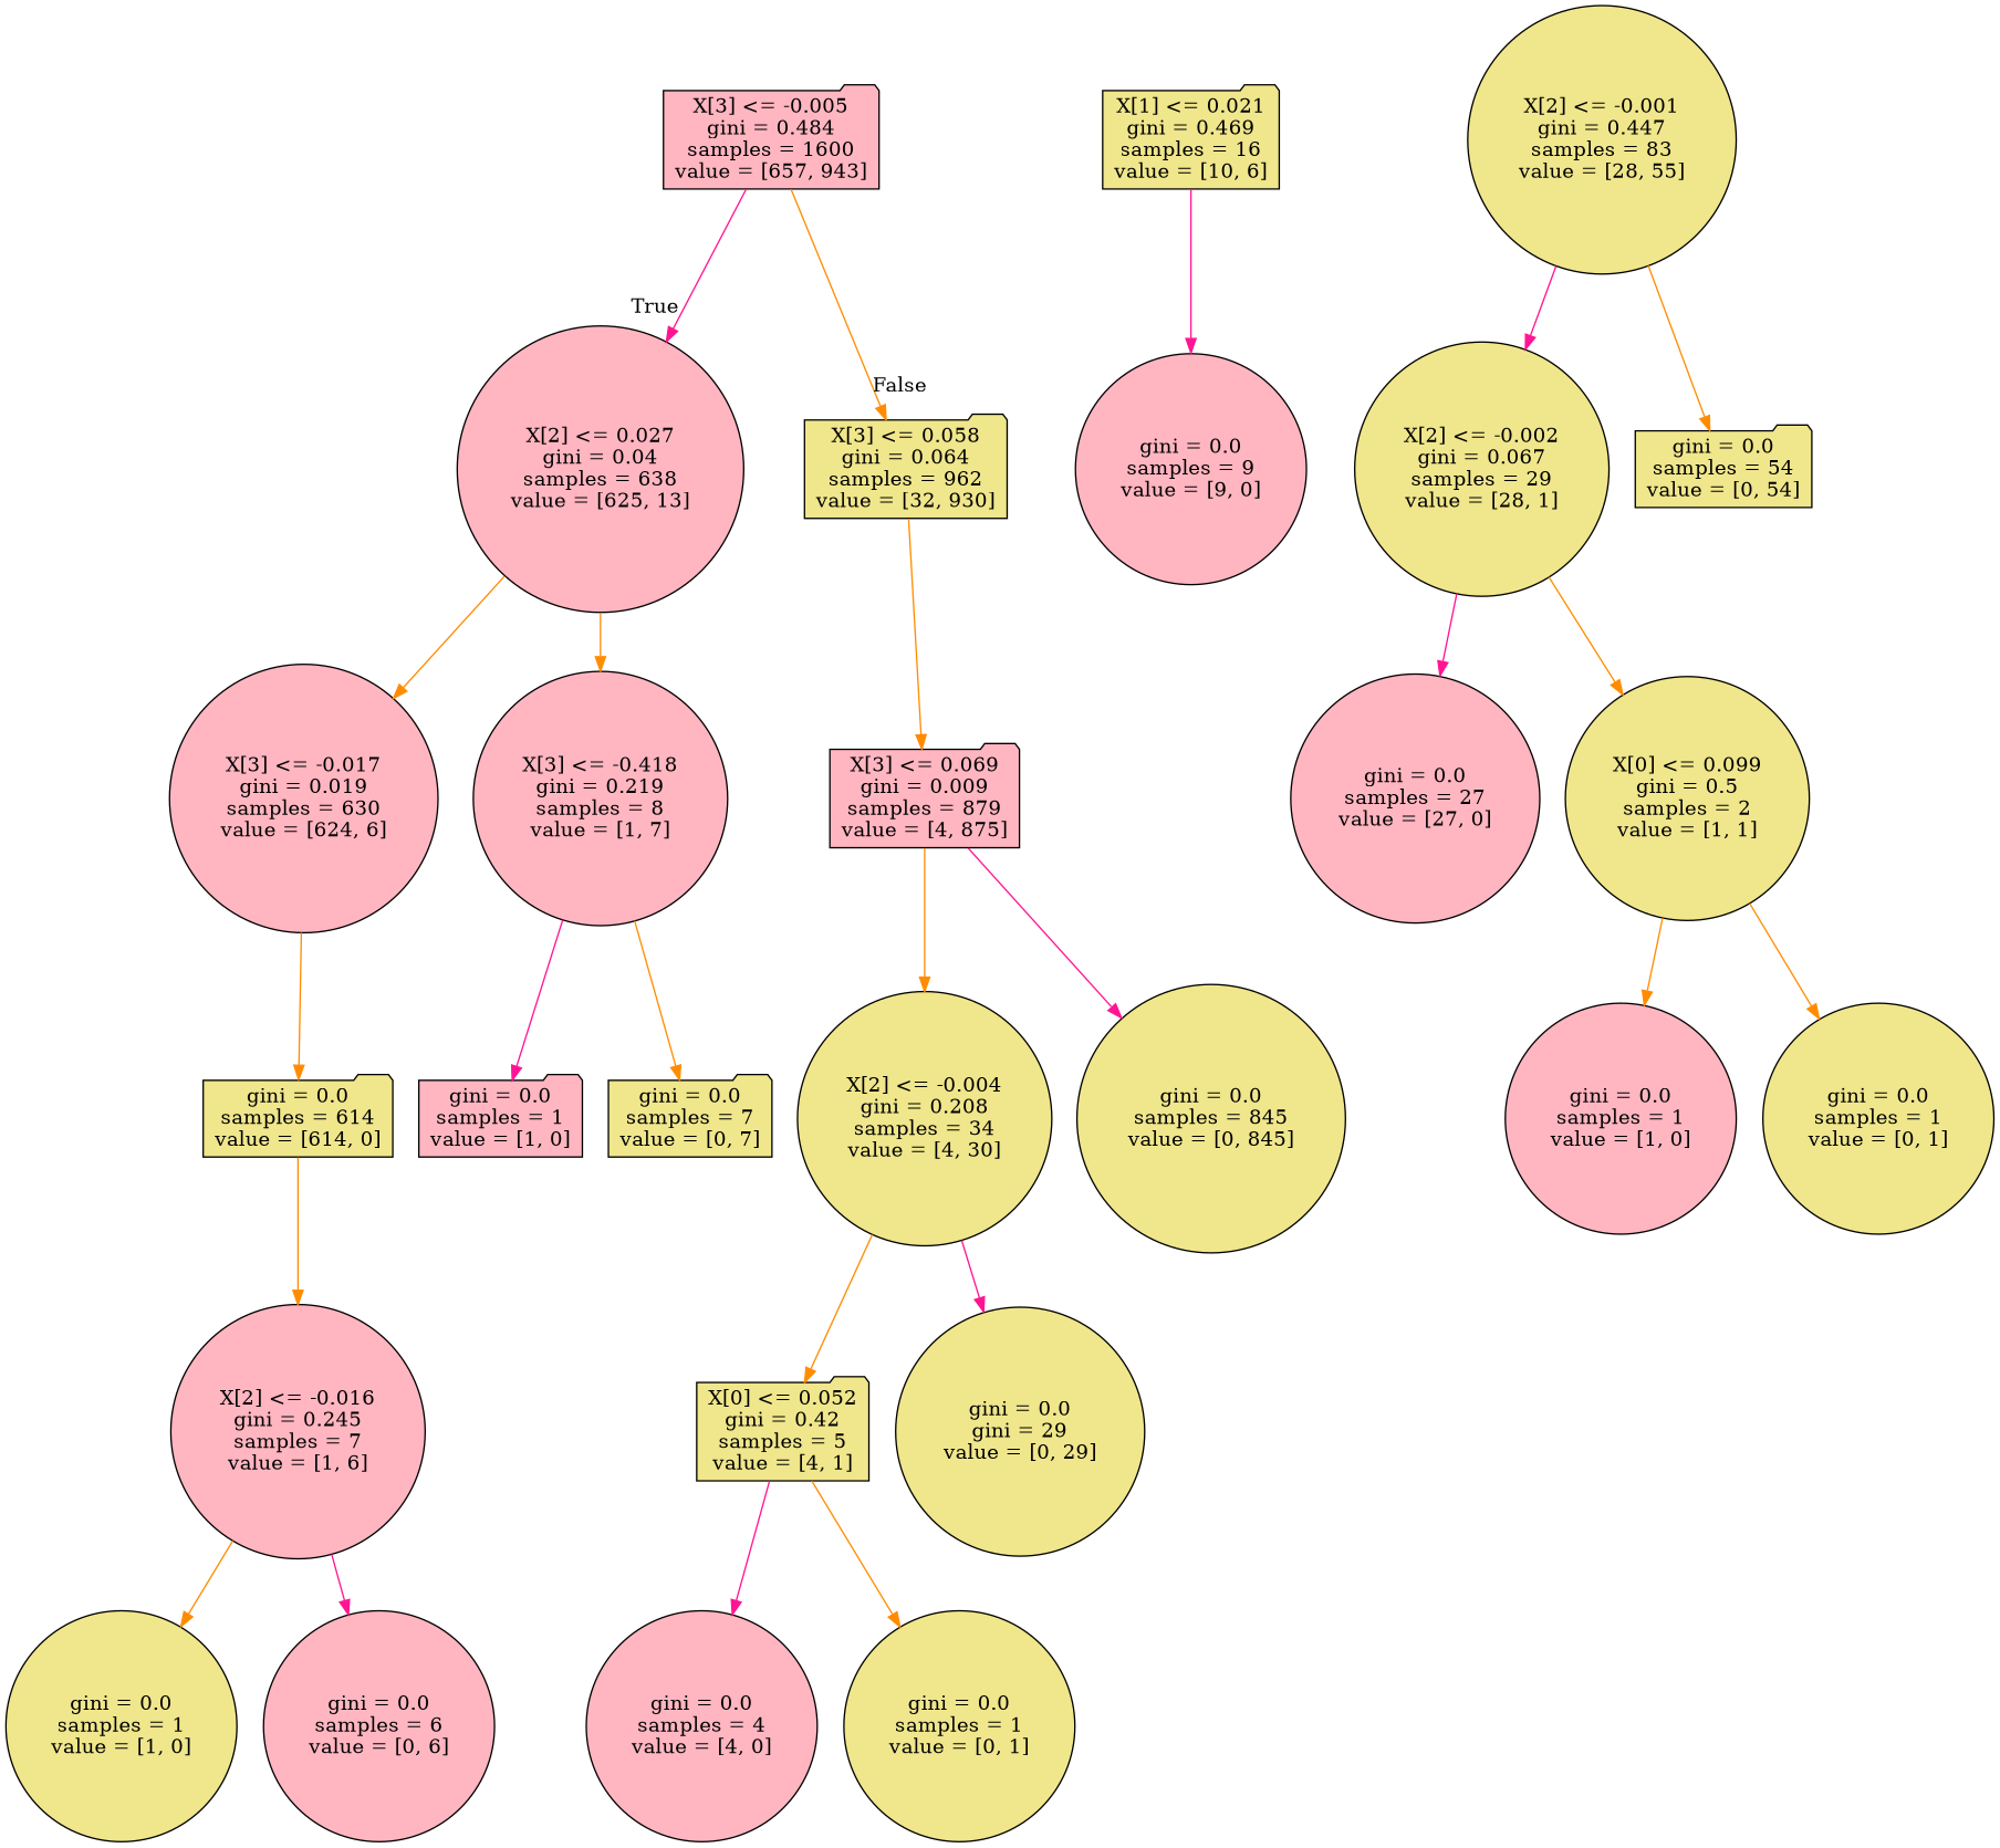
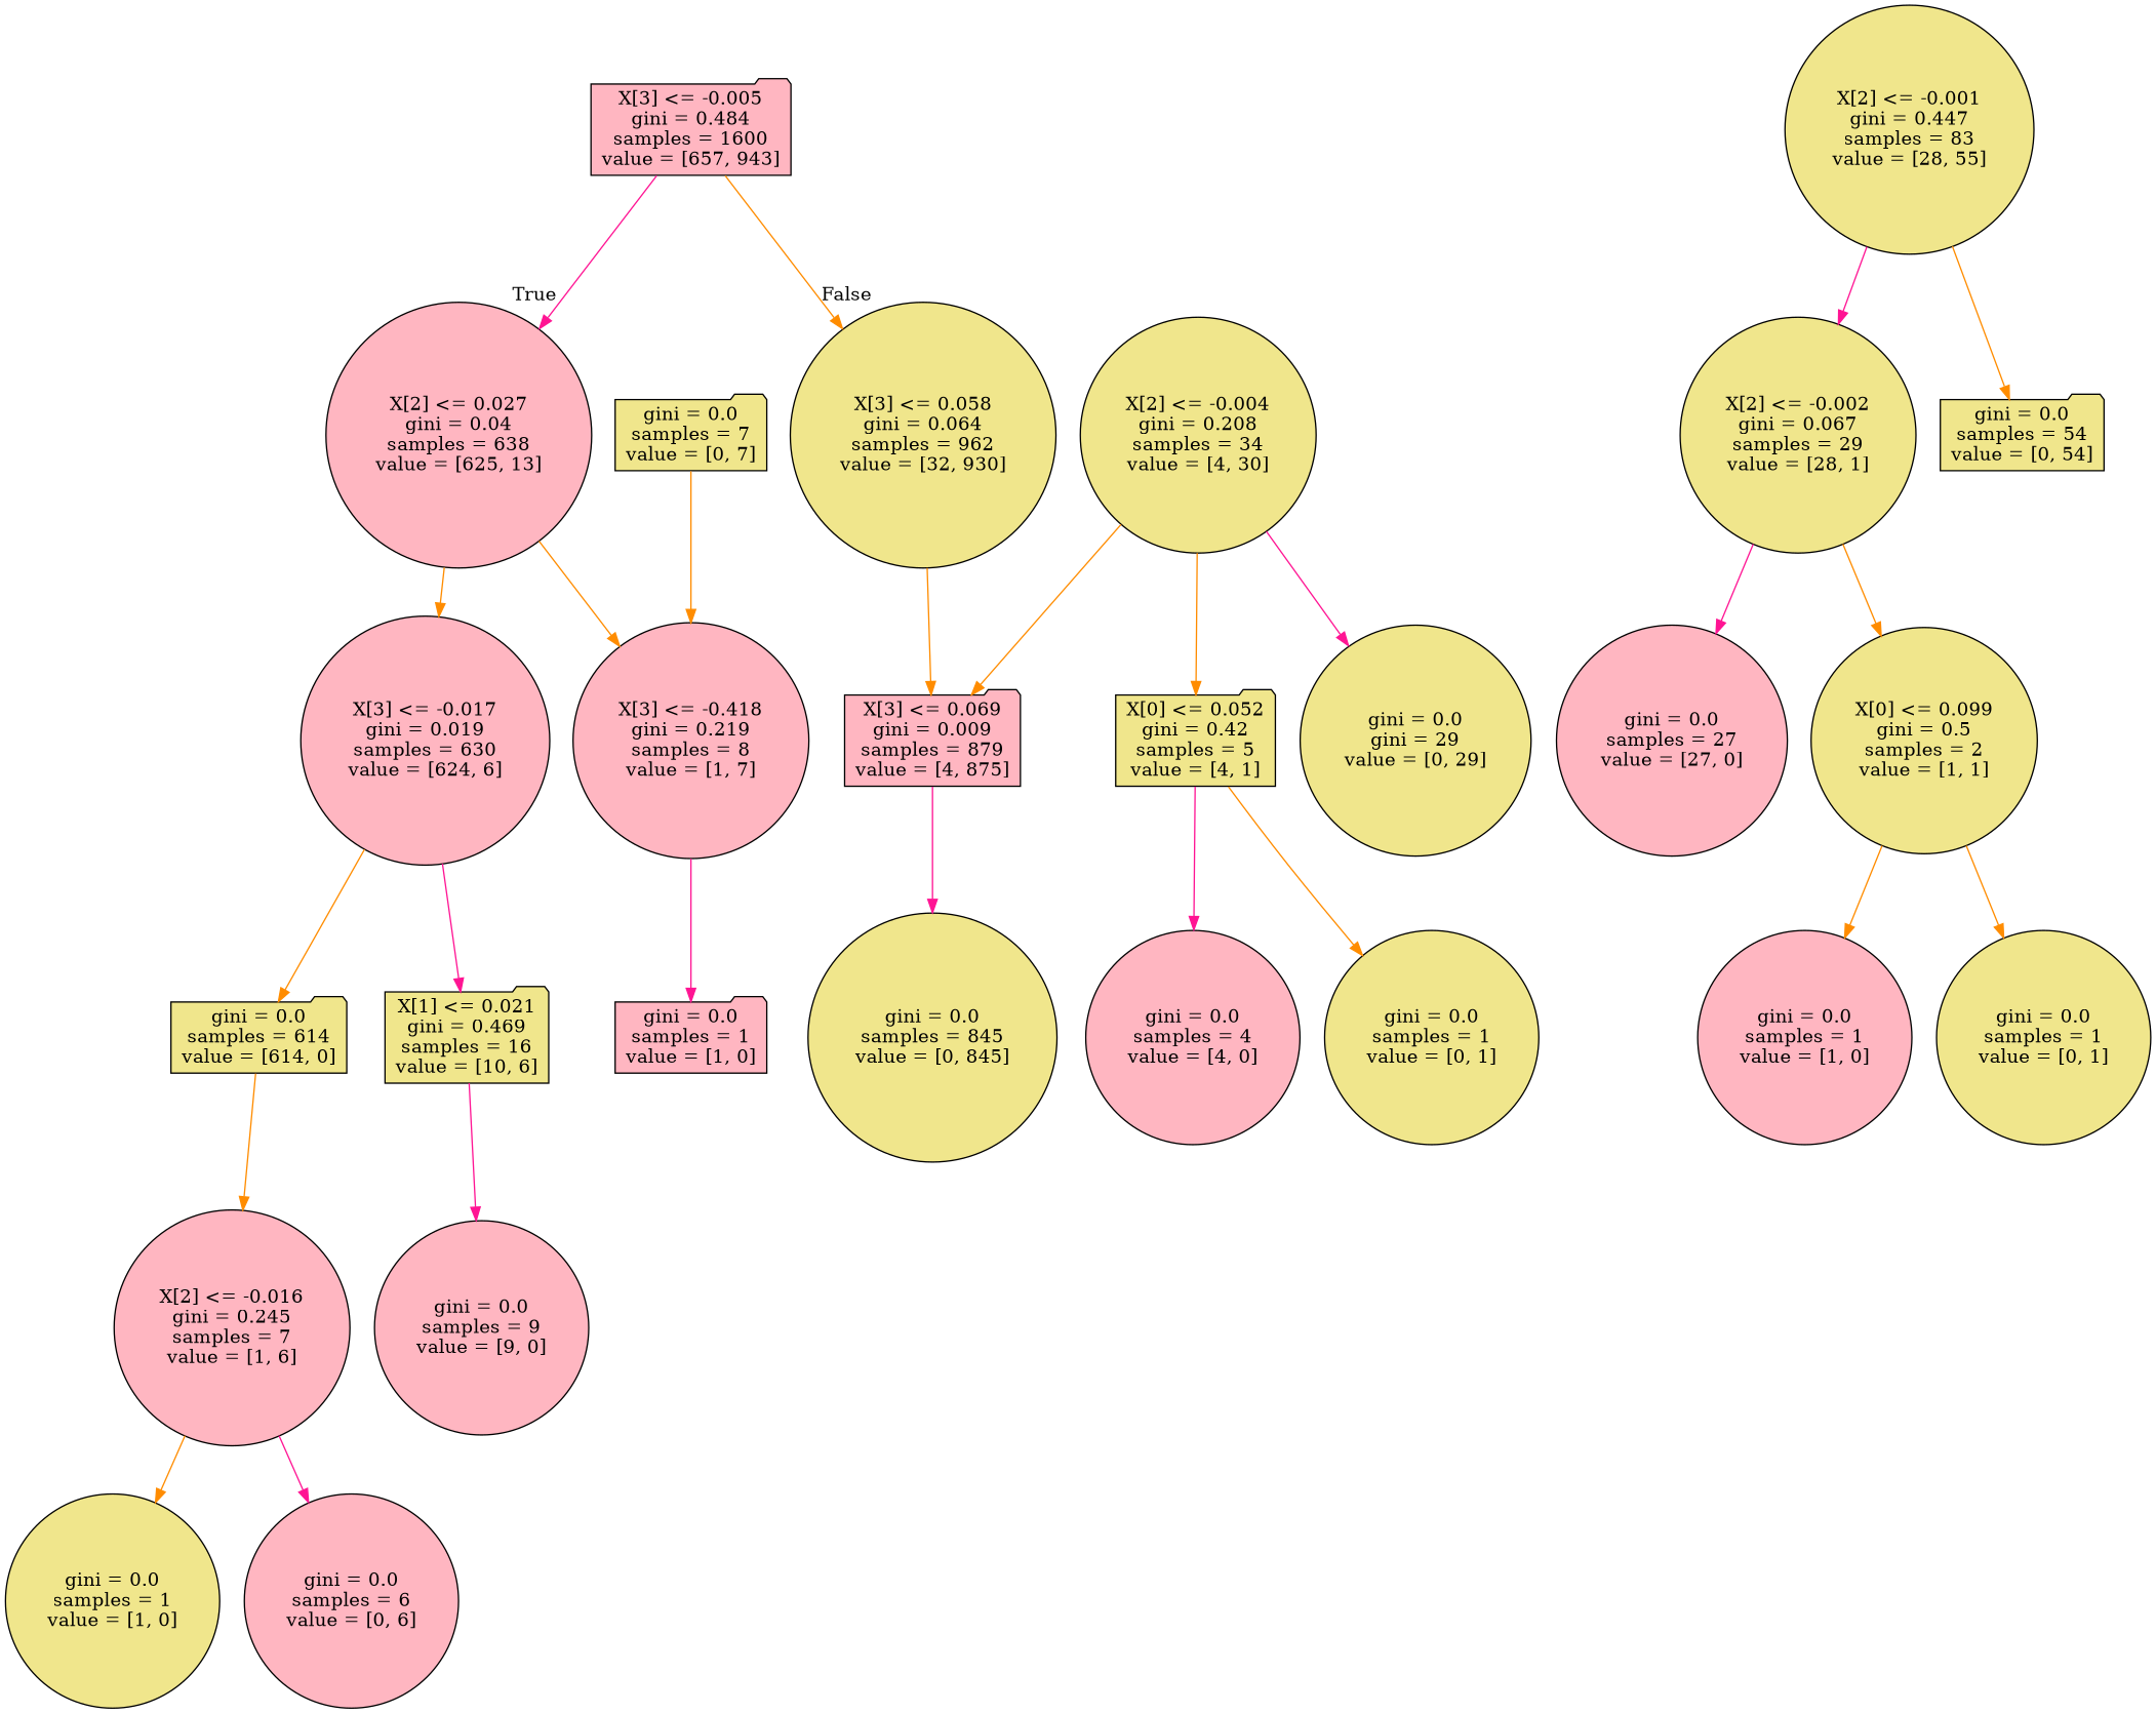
  digraph {
    node [fillcolor=khaki shape=circle style=filled]
    edge [color=darkorange]
    n1 [fillcolor=lightpink label="X[3] <= -0.005\ngini = 0.484\nsamples = 1600\nvalue = [657, 943]" shape=folder]
    n2 [fillcolor=lightpink label="X[2] <= 0.027\ngini = 0.04\nsamples = 638\nvalue = [625, 13]"]
-   n3 [label="X[3] <= 0.058\ngini = 0.064\nsamples = 962\nvalue = [32, 930]" shape=folder]
+   n3 [label="X[3] <= 0.058\ngini = 0.064\nsamples = 962\nvalue = [32, 930]"]
    n4 [fillcolor=lightpink label="X[3] <= -0.017\ngini = 0.019\nsamples = 630\nvalue = [624, 6]"]
    n5 [fillcolor=lightpink label="X[3] <= -0.418\ngini = 0.219\nsamples = 8\nvalue = [1, 7]"]
    n6 [fillcolor=lightpink label="X[3] <= 0.069\ngini = 0.009\nsamples = 879\nvalue = [4, 875]" shape=folder]
    n7 [label="gini = 0.0\nsamples = 614\nvalue = [614, 0]" shape=folder]
    n8 [label="X[1] <= 0.021\ngini = 0.469\nsamples = 16\nvalue = [10, 6]" shape=folder]
    n9 [fillcolor=lightpink label="gini = 0.0\nsamples = 1\nvalue = [1, 0]" shape=folder]
    n10 [label="gini = 0.0\nsamples = 7\nvalue = [0, 7]" shape=folder]
    n11 [fillcolor=lightpink label="X[2] <= -0.016\ngini = 0.245\nsamples = 7\nvalue = [1, 6]"]
    n12 [fillcolor=lightpink label="gini = 0.0\nsamples = 9\nvalue = [9, 0]"]
    n13 [label="gini = 0.0\nsamples = 1\nvalue = [1, 0]"]
    n14 [fillcolor=lightpink label="gini = 0.0\nsamples = 6\nvalue = [0, 6]"]
    n15 [label="X[2] <= -0.001\ngini = 0.447\nsamples = 83\nvalue = [28, 55]"]
    n16 [label="X[2] <= -0.002\ngini = 0.067\nsamples = 29\nvalue = [28, 1]"]
    n17 [label="gini = 0.0\nsamples = 54\nvalue = [0, 54]" shape=folder]
    n18 [label="X[2] <= -0.004\ngini = 0.208\nsamples = 34\nvalue = [4, 30]"]
    n19 [label="gini = 0.0\nsamples = 845\nvalue = [0, 845]"]
    n20 [fillcolor=lightpink label="gini = 0.0\nsamples = 27\nvalue = [27, 0]"]
    n21 [label="X[0] <= 0.099\ngini = 0.5\nsamples = 2\nvalue = [1, 1]"]
    n22 [fillcolor=lightpink label="gini = 0.0\nsamples = 1\nvalue = [1, 0]"]
    n23 [label="gini = 0.0\nsamples = 1\nvalue = [0, 1]"]
    n24 [label="X[0] <= 0.052\ngini = 0.42\nsamples = 5\nvalue = [4, 1]" shape=folder]
    n25 [label="gini = 0.0\ngini = 29\nvalue = [0, 29]"]
    n26 [fillcolor=lightpink label="gini = 0.0\nsamples = 4\nvalue = [4, 0]"]
    n27 [label="gini = 0.0\nsamples = 1\nvalue = [0, 1]"]
    n1 -> n2 [color=deeppink headlabel=True labelangle=45 labeldistance=2.5]
    n1 -> n3 [headlabel=False labelangle=-45 labeldistance=2.5]
    n2 -> n4
    n2 -> n5
    n3 -> n6
    n4 -> n7
+   n4 -> n8 [color=deeppink]
    n5 -> n9 [color=deeppink]
-   n5 -> n10
-   n6 -> n18
+   n10 -> n5
+   n18 -> n6
    n6 -> n19 [color=deeppink]
    n7 -> n11
    n8 -> n12 [color=deeppink]
    n11 -> n13
    n11 -> n14 [color=deeppink]
    n15 -> n16 [color=deeppink]
    n15 -> n17
    n16 -> n20 [color=deeppink]
    n16 -> n21
    n18 -> n24
    n18 -> n25 [color=deeppink]
    n21 -> n22
    n21 -> n23
    n24 -> n26 [color=deeppink]
    n24 -> n27
  }
